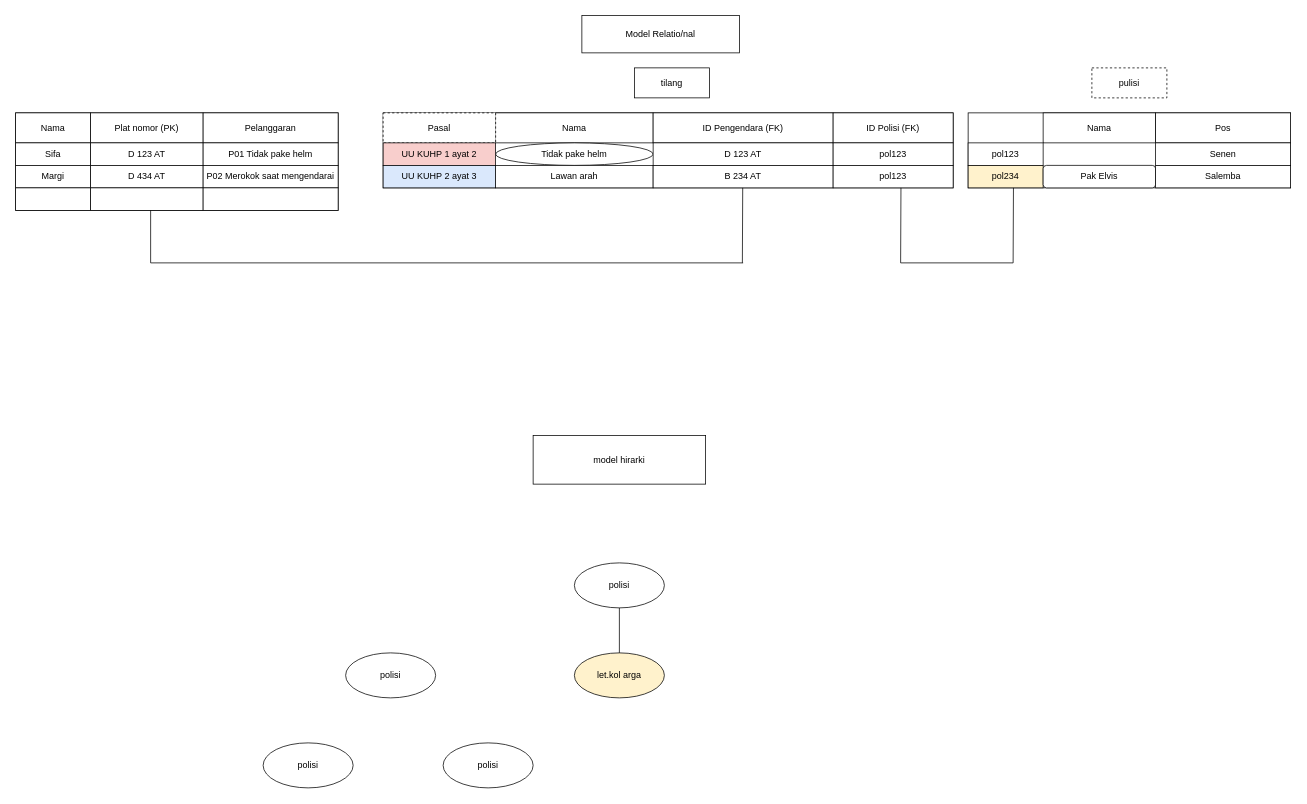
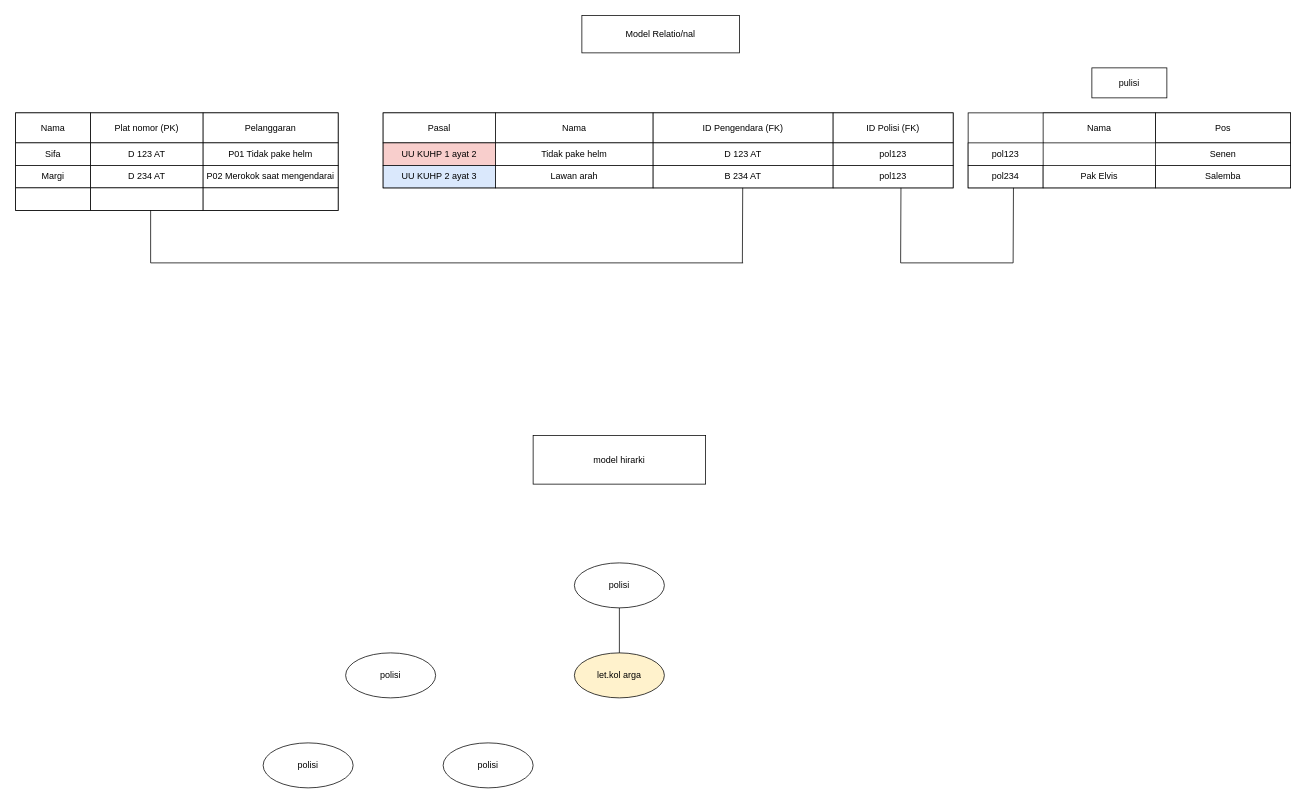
  <mxCell id="0" />
  <mxCell id="1" parent="0" />
  <mxCell id="2" value="" style="rounded=0;whiteSpace=wrap;html=1;" parent="1" vertex="1"><mxGeometry x="510" y="150" width="760" height="100" as="geometry" /></mxCell>
- <mxCell id="3" value="tilang" style="rounded=0;whiteSpace=wrap;html=1;" parent="1" vertex="1"><mxGeometry x="845" y="90" width="100" height="40" as="geometry" /></mxCell>
  <mxCell id="4" value="Nama" style="rounded=0;whiteSpace=wrap;html=1;" parent="1" vertex="1"><mxGeometry x="660" y="150" width="210" height="40" as="geometry" /></mxCell>
- <mxCell id="5" value="Pasal" style="rounded=0;whiteSpace=wrap;html=1;dashed=1;" parent="1" vertex="1"><mxGeometry x="510" y="150" width="150" height="40" as="geometry" /></mxCell>
+ <mxCell id="5" value="Pasal" style="rounded=0;whiteSpace=wrap;html=1;" parent="1" vertex="1"><mxGeometry x="510" y="150" width="150" height="40" as="geometry" /></mxCell>
  <mxCell id="6" value="ID Pengendara (FK)" style="rounded=0;whiteSpace=wrap;html=1;" parent="1" vertex="1"><mxGeometry x="870" y="150" width="240" height="40" as="geometry" /></mxCell>
- <mxCell id="7" value="Tidak pake helm" style="ellipse;whiteSpace=wrap;html=1;" parent="1" vertex="1"><mxGeometry x="660" y="190" width="210" height="30" as="geometry" /></mxCell>
+ <mxCell id="7" value="Tidak pake helm" style="rounded=0;whiteSpace=wrap;html=1;" parent="1" vertex="1"><mxGeometry x="660" y="190" width="210" height="30" as="geometry" /></mxCell>
  <mxCell id="8" value="UU KUHP 1 ayat 2" style="rounded=0;whiteSpace=wrap;html=1;fillColor=#f8cecc;" parent="1" vertex="1"><mxGeometry x="510" y="190" width="150" height="30" as="geometry" /></mxCell>
  <mxCell id="9" value="D 123 AT" style="rounded=0;whiteSpace=wrap;html=1;" parent="1" vertex="1"><mxGeometry x="870" y="190" width="240" height="30" as="geometry" /></mxCell>
  <mxCell id="10" value="" style="rounded=0;whiteSpace=wrap;html=1;" parent="1" vertex="1"><mxGeometry x="20" y="150" width="430" height="130" as="geometry" /></mxCell>
  <mxCell id="11" value="Nama" style="rounded=0;whiteSpace=wrap;html=1;" parent="1" vertex="1"><mxGeometry x="20" y="150" width="100" height="40" as="geometry" /></mxCell>
  <mxCell id="12" value="Plat nomor (PK)" style="rounded=0;whiteSpace=wrap;html=1;" parent="1" vertex="1"><mxGeometry x="120" y="150" width="150" height="40" as="geometry" /></mxCell>
  <mxCell id="13" value="Pelanggaran" style="rounded=0;whiteSpace=wrap;html=1;" parent="1" vertex="1"><mxGeometry x="270" y="150" width="180" height="40" as="geometry" /></mxCell>
  <mxCell id="14" value="Sifa" style="rounded=0;whiteSpace=wrap;html=1;" parent="1" vertex="1"><mxGeometry x="20" y="190" width="100" height="30" as="geometry" /></mxCell>
  <mxCell id="15" value="D 123 AT" style="rounded=0;whiteSpace=wrap;html=1;" parent="1" vertex="1"><mxGeometry x="120" y="190" width="150" height="30" as="geometry" /></mxCell>
  <mxCell id="16" value="P01 Tidak pake helm" style="rounded=0;whiteSpace=wrap;html=1;" parent="1" vertex="1"><mxGeometry x="270" y="190" width="180" height="30" as="geometry" /></mxCell>
  <mxCell id="17" value="" style="rounded=0;whiteSpace=wrap;html=1;" parent="1" vertex="1"><mxGeometry x="1290" y="150" width="430" height="100" as="geometry" /></mxCell>
- <mxCell id="18" value="pulisi" style="rounded=0;whiteSpace=wrap;html=1;dashed=1;" parent="1" vertex="1"><mxGeometry x="1455" y="90" width="100" height="40" as="geometry" /></mxCell>
+ <mxCell id="18" value="pulisi" style="rounded=0;whiteSpace=wrap;html=1;" parent="1" vertex="1"><mxGeometry x="1455" y="90" width="100" height="40" as="geometry" /></mxCell>
  <mxCell id="19" value="Nama" style="rounded=0;whiteSpace=wrap;html=1;" parent="1" vertex="1"><mxGeometry x="1390" y="150" width="150" height="40" as="geometry" /></mxCell>
  <mxCell id="20" value="Pos" style="rounded=0;whiteSpace=wrap;html=1;" parent="1" vertex="1"><mxGeometry x="1540" y="150" width="180" height="40" as="geometry" /></mxCell>
  <mxCell id="21" value="pol123" style="rounded=0;whiteSpace=wrap;html=1;" parent="1" vertex="1"><mxGeometry x="1290" y="190" width="100" height="30" as="geometry" /></mxCell>
  <mxCell id="22" value="Senen" style="rounded=0;whiteSpace=wrap;html=1;" parent="1" vertex="1"><mxGeometry x="1540" y="190" width="180" height="30" as="geometry" /></mxCell>
  <mxCell id="23" value="Lawan arah" style="rounded=0;whiteSpace=wrap;html=1;" vertex="1" parent="1"><mxGeometry x="660" y="220" width="210" height="30" as="geometry" /></mxCell>
  <mxCell id="24" value="UU KUHP 2 ayat 3" style="rounded=0;whiteSpace=wrap;html=1;fillColor=#dae8fc;" vertex="1" parent="1"><mxGeometry x="510" y="220" width="150" height="30" as="geometry" /></mxCell>
  <mxCell id="25" value="ID Polisi (FK)" style="rounded=0;whiteSpace=wrap;html=1;" vertex="1" parent="1"><mxGeometry x="1110" y="150" width="160" height="40" as="geometry" /></mxCell>
  <mxCell id="26" value="pol123" style="rounded=0;whiteSpace=wrap;html=1;" vertex="1" parent="1"><mxGeometry x="1110" y="190" width="160" height="30" as="geometry" /></mxCell>
  <mxCell id="27" value="B 234 AT" style="rounded=0;whiteSpace=wrap;html=1;" vertex="1" parent="1"><mxGeometry x="870" y="220" width="240" height="30" as="geometry" /></mxCell>
  <mxCell id="28" value="Margi" style="rounded=0;whiteSpace=wrap;html=1;" vertex="1" parent="1"><mxGeometry x="20" y="220" width="100" height="30" as="geometry" /></mxCell>
- <mxCell id="29" value="D 434 AT" style="rounded=0;whiteSpace=wrap;html=1;" vertex="1" parent="1"><mxGeometry x="120" y="220" width="150" height="30" as="geometry" /></mxCell>
+ <mxCell id="29" value="D 234 AT" style="rounded=0;whiteSpace=wrap;html=1;" vertex="1" parent="1"><mxGeometry x="120" y="220" width="150" height="30" as="geometry" /></mxCell>
  <mxCell id="30" value="P02 Merokok saat mengendarai" style="rounded=0;whiteSpace=wrap;html=1;" vertex="1" parent="1"><mxGeometry x="270" y="220" width="180" height="30" as="geometry" /></mxCell>
  <mxCell id="31" value="pol123" style="rounded=0;whiteSpace=wrap;html=1;" vertex="1" parent="1"><mxGeometry x="1110" y="220" width="160" height="30" as="geometry" /></mxCell>
  <mxCell id="32" value="Model Relatio/nal" style="rounded=0;whiteSpace=wrap;html=1;" vertex="1" parent="1"><mxGeometry x="775" y="20" width="210" height="50" as="geometry" /></mxCell>
- <mxCell id="33" value="pol234" style="rounded=0;whiteSpace=wrap;html=1;fillColor=#fff2cc;" vertex="1" parent="1"><mxGeometry x="1290" y="220" width="100" height="30" as="geometry" /></mxCell>
- <mxCell id="34" value="Pak Elvis" style="whiteSpace=wrap;html=1;rounded=1;" vertex="1" parent="1"><mxGeometry x="1390" y="220" width="150" height="30" as="geometry" /></mxCell>
+ <mxCell id="33" value="pol234" style="rounded=0;whiteSpace=wrap;html=1;" vertex="1" parent="1"><mxGeometry x="1290" y="220" width="100" height="30" as="geometry" /></mxCell>
+ <mxCell id="34" value="Pak Elvis" style="rounded=0;whiteSpace=wrap;html=1;" vertex="1" parent="1"><mxGeometry x="1390" y="220" width="150" height="30" as="geometry" /></mxCell>
  <mxCell id="35" value="Salemba" style="rounded=0;whiteSpace=wrap;html=1;" vertex="1" parent="1"><mxGeometry x="1540" y="220" width="180" height="30" as="geometry" /></mxCell>
  <mxCell id="36" value="" style="rounded=0;whiteSpace=wrap;html=1;" vertex="1" parent="1"><mxGeometry x="20" y="250" width="100" height="30" as="geometry" /></mxCell>
  <mxCell id="37" value="" style="rounded=0;whiteSpace=wrap;html=1;" vertex="1" parent="1"><mxGeometry x="120" y="250" width="150" height="30" as="geometry" /></mxCell>
  <mxCell id="38" value="" style="rounded=0;whiteSpace=wrap;html=1;" vertex="1" parent="1"><mxGeometry x="270" y="250" width="180" height="30" as="geometry" /></mxCell>
  <mxCell id="39" value="" style="endArrow=none;html=1;rounded=0;" edge="1" parent="1"><mxGeometry width="50" height="50" relative="1" as="geometry"><mxPoint x="200" y="350" as="sourcePoint" /><mxPoint x="200" y="280" as="targetPoint" /></mxGeometry></mxCell>
  <mxCell id="40" value="" style="endArrow=none;html=1;rounded=0;" edge="1" parent="1"><mxGeometry width="50" height="50" relative="1" as="geometry"><mxPoint x="200" y="350" as="sourcePoint" /><mxPoint x="990" y="350" as="targetPoint" /></mxGeometry></mxCell>
  <mxCell id="41" value="" style="endArrow=none;html=1;rounded=0;" edge="1" parent="1"><mxGeometry width="50" height="50" relative="1" as="geometry"><mxPoint x="989" y="350" as="sourcePoint" /><mxPoint x="989.44" y="250" as="targetPoint" /></mxGeometry></mxCell>
  <mxCell id="42" value="" style="endArrow=none;html=1;rounded=0;" edge="1" parent="1"><mxGeometry width="50" height="50" relative="1" as="geometry"><mxPoint x="1350" y="350" as="sourcePoint" /><mxPoint x="1350.44" y="250" as="targetPoint" /></mxGeometry></mxCell>
  <mxCell id="43" value="" style="endArrow=none;html=1;rounded=0;" edge="1" parent="1"><mxGeometry width="50" height="50" relative="1" as="geometry"><mxPoint x="1200" y="350" as="sourcePoint" /><mxPoint x="1200.44" y="250" as="targetPoint" /></mxGeometry></mxCell>
  <mxCell id="44" value="" style="endArrow=none;html=1;rounded=0;" edge="1" parent="1"><mxGeometry width="50" height="50" relative="1" as="geometry"><mxPoint x="1200" y="350" as="sourcePoint" /><mxPoint x="1350" y="350" as="targetPoint" /></mxGeometry></mxCell>
  <mxCell id="45" value="model hirarki" style="rounded=0;whiteSpace=wrap;html=1;" vertex="1" parent="1"><mxGeometry x="710" y="580" width="230" height="65" as="geometry" /></mxCell>
  <mxCell id="46" value="polisi" style="ellipse;whiteSpace=wrap;html=1;" vertex="1" parent="1"><mxGeometry x="765" y="750" width="120" height="60" as="geometry" /></mxCell>
  <mxCell id="47" value="let.kol arga" style="ellipse;whiteSpace=wrap;html=1;fillColor=#fff2cc;" vertex="1" parent="1"><mxGeometry x="765" y="870" width="120" height="60" as="geometry" /></mxCell>
  <mxCell id="48" value="polisi" style="ellipse;whiteSpace=wrap;html=1;" vertex="1" parent="1"><mxGeometry x="460" y="870" width="120" height="60" as="geometry" /></mxCell>
  <mxCell id="49" value="polisi" style="ellipse;whiteSpace=wrap;html=1;" vertex="1" parent="1"><mxGeometry x="590" y="990" width="120" height="60" as="geometry" /></mxCell>
  <mxCell id="50" value="polisi" style="ellipse;whiteSpace=wrap;html=1;" vertex="1" parent="1"><mxGeometry y="990" width="120" height="60" as="geometry" x="350" /></mxCell>
  <mxCell id="51" value="" style="endArrow=none;html=1;rounded=0;entryX=0.5;entryY=1;entryDx=0;entryDy=0;exitX=0.5;exitY=0;exitDx=0;exitDy=0;" edge="1" parent="1" source="47" target="46"><mxGeometry width="50" height="50" relative="1" as="geometry"><mxPoint x="825" y="860" as="sourcePoint" /><mxPoint x="720" y="850" as="targetPoint" /></mxGeometry></mxCell>
